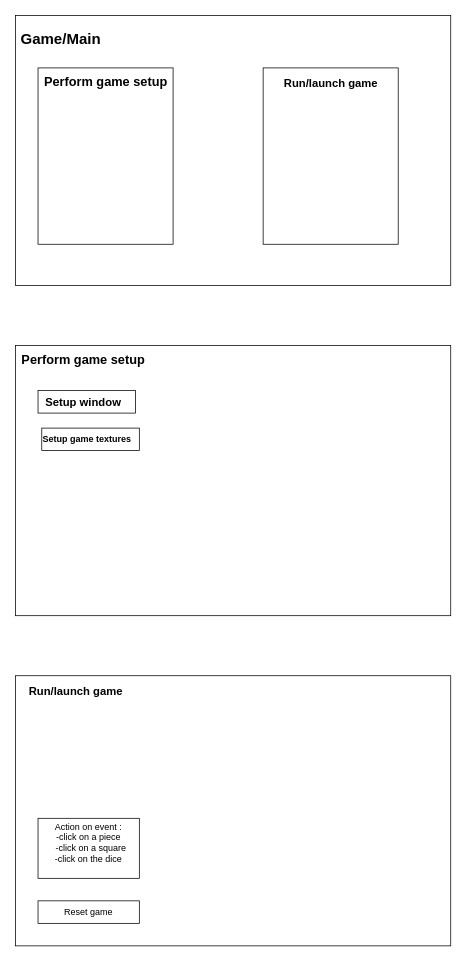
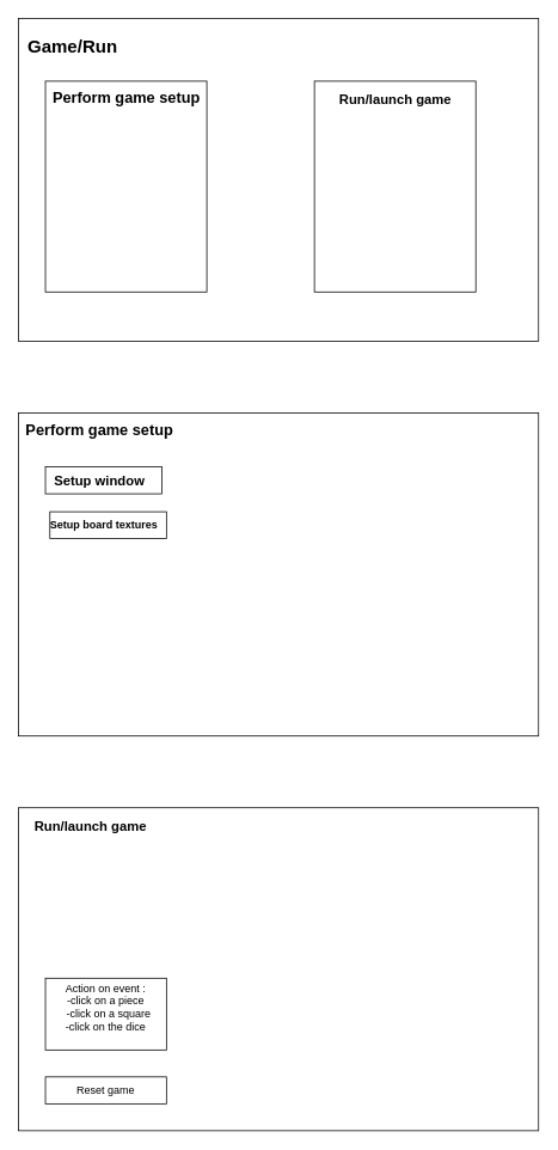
  <mxCell id="0" />
  <mxCell id="1" parent="0" />
  <mxCell id="2" value="" style="rounded=0;whiteSpace=wrap;html=1;" parent="1" vertex="1"><mxGeometry x="20" y="20" width="580" height="360" as="geometry" /></mxCell>
- <mxCell id="3" value="&lt;font style=&quot;font-size: 20px&quot;&gt;&lt;b&gt;&lt;font style=&quot;font-size: 20px&quot;&gt;Game/Main&lt;/font&gt;&lt;/b&gt;&lt;/font&gt;" style="text;html=1;resizable=0;autosize=1;align=center;verticalAlign=middle;points=[];fillColor=none;strokeColor=none;rounded=0;" parent="1" vertex="1"><mxGeometry x="20" y="40" width="120" height="20" as="geometry" /></mxCell>
+ <mxCell id="3" value="&lt;font style=&quot;font-size: 20px&quot;&gt;&lt;b&gt;&lt;font style=&quot;font-size: 20px&quot;&gt;Game/Run&lt;/font&gt;&lt;/b&gt;&lt;/font&gt;" style="text;html=1;resizable=0;autosize=1;align=center;verticalAlign=middle;points=[];fillColor=none;strokeColor=none;rounded=0;" parent="1" vertex="1"><mxGeometry x="20" y="40" width="120" height="20" as="geometry" /></mxCell>
  <mxCell id="4" value="" style="rounded=0;whiteSpace=wrap;html=1;" parent="1" vertex="1"><mxGeometry x="50" y="90" width="180" height="235" as="geometry" /></mxCell>
  <mxCell id="5" value="&lt;font style=&quot;font-size: 17px&quot;&gt;&lt;b&gt;&lt;font style=&quot;font-size: 17px&quot;&gt;Perform game setup&lt;/font&gt;&lt;/b&gt;&lt;/font&gt;" style="text;html=1;resizable=0;autosize=1;align=center;verticalAlign=middle;points=[];fillColor=none;strokeColor=none;rounded=0;" parent="1" vertex="1"><mxGeometry x="50" y="100" width="180" height="20" as="geometry" /></mxCell>
  <mxCell id="6" value="" style="rounded=0;whiteSpace=wrap;html=1;" parent="1" vertex="1"><mxGeometry x="350" y="90" width="180" height="235" as="geometry" /></mxCell>
  <mxCell id="7" value="&lt;b&gt;&lt;font style=&quot;font-size: 15px&quot;&gt;Run/launch game&lt;/font&gt;&lt;/b&gt;" style="text;html=1;resizable=0;autosize=1;align=center;verticalAlign=middle;points=[];fillColor=none;strokeColor=none;rounded=0;" parent="1" vertex="1"><mxGeometry x="370" y="100" width="140" height="20" as="geometry" /></mxCell>
  <mxCell id="8" value="" style="rounded=0;whiteSpace=wrap;html=1;" parent="1" vertex="1"><mxGeometry x="20" y="460" width="580" height="360" as="geometry" /></mxCell>
  <mxCell id="9" value="&lt;font style=&quot;font-size: 17px&quot;&gt;&lt;b&gt;&lt;font style=&quot;font-size: 17px&quot;&gt;Perform game setup&lt;/font&gt;&lt;/b&gt;&lt;/font&gt;" style="text;html=1;resizable=0;autosize=1;align=center;verticalAlign=middle;points=[];fillColor=none;strokeColor=none;rounded=0;" parent="1" vertex="1"><mxGeometry x="20" y="470" width="180" height="20" as="geometry" /></mxCell>
  <mxCell id="10" value="" style="rounded=0;whiteSpace=wrap;html=1;" parent="1" vertex="1"><mxGeometry x="20" y="900" width="580" height="360" as="geometry" /></mxCell>
  <mxCell id="11" value="&lt;b&gt;&lt;font style=&quot;font-size: 15px&quot;&gt;Run/launch game&lt;/font&gt;&lt;/b&gt;" style="text;html=1;resizable=0;autosize=1;align=center;verticalAlign=middle;points=[];fillColor=none;strokeColor=none;rounded=0;" parent="1" vertex="1"><mxGeometry x="30" y="910" width="140" height="20" as="geometry" /></mxCell>
  <mxCell id="12" value="" style="rounded=0;whiteSpace=wrap;html=1;" parent="1" vertex="1"><mxGeometry x="50" y="520" width="130" height="30" as="geometry" /></mxCell>
  <mxCell id="13" value="&lt;font style=&quot;font-size: 15px&quot;&gt;&lt;b&gt;&lt;font style=&quot;font-size: 15px&quot;&gt;Setup window&lt;/font&gt;&lt;/b&gt;&lt;/font&gt;" style="text;html=1;resizable=0;autosize=1;align=center;verticalAlign=middle;points=[];fillColor=none;strokeColor=none;rounded=0;" parent="1" vertex="1"><mxGeometry x="50" y="525" width="120" height="20" as="geometry" /></mxCell>
  <mxCell id="14" value="" style="rounded=0;whiteSpace=wrap;html=1;" parent="1" vertex="1"><mxGeometry x="55" y="570" width="130" height="30" as="geometry" /></mxCell>
- <mxCell id="15" value="&lt;font style=&quot;font-size: 12px&quot;&gt;&lt;b&gt;&lt;font style=&quot;font-size: 12px&quot;&gt;&lt;font style=&quot;font-size: 12px&quot;&gt;Setup game textures&lt;/font&gt;&lt;br&gt;&lt;/font&gt;&lt;/b&gt;&lt;/font&gt;" style="text;html=1;resizable=0;autosize=1;align=center;verticalAlign=middle;points=[];fillColor=none;strokeColor=none;rounded=0;" parent="1" vertex="1"><mxGeometry x="45" y="575" width="140" height="20" as="geometry" /></mxCell>
+ <mxCell id="15" value="&lt;font style=&quot;font-size: 12px&quot;&gt;&lt;b&gt;&lt;font style=&quot;font-size: 12px&quot;&gt;&lt;font style=&quot;font-size: 12px&quot;&gt;Setup board textures&lt;/font&gt;&lt;br&gt;&lt;/font&gt;&lt;/b&gt;&lt;/font&gt;" style="text;html=1;resizable=0;autosize=1;align=center;verticalAlign=middle;points=[];fillColor=none;strokeColor=none;rounded=0;" parent="1" vertex="1"><mxGeometry x="45" y="575" width="140" height="20" as="geometry" /></mxCell>
  <mxCell id="16" value="&lt;div&gt;Action on event :&lt;/div&gt;&lt;div&gt;-click on a piece&lt;/div&gt;&lt;div&gt;&amp;nbsp; -click on a square&lt;/div&gt;&lt;div&gt;-click on the dice&lt;br&gt;&lt;/div&gt;&lt;div&gt;&lt;br&gt;&lt;/div&gt;" style="rounded=0;whiteSpace=wrap;html=1;" parent="1" vertex="1"><mxGeometry x="50" y="1090" width="135" height="80" as="geometry" /></mxCell>
  <mxCell id="17" value="Reset game" style="rounded=0;whiteSpace=wrap;html=1;" parent="1" vertex="1"><mxGeometry x="50" y="1200" width="135" height="30" as="geometry" /></mxCell>
